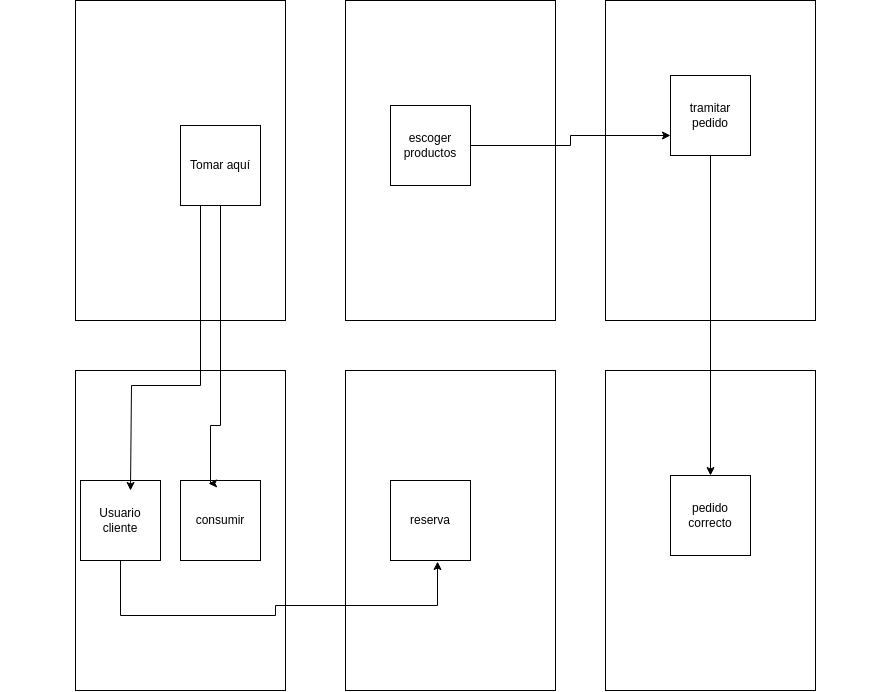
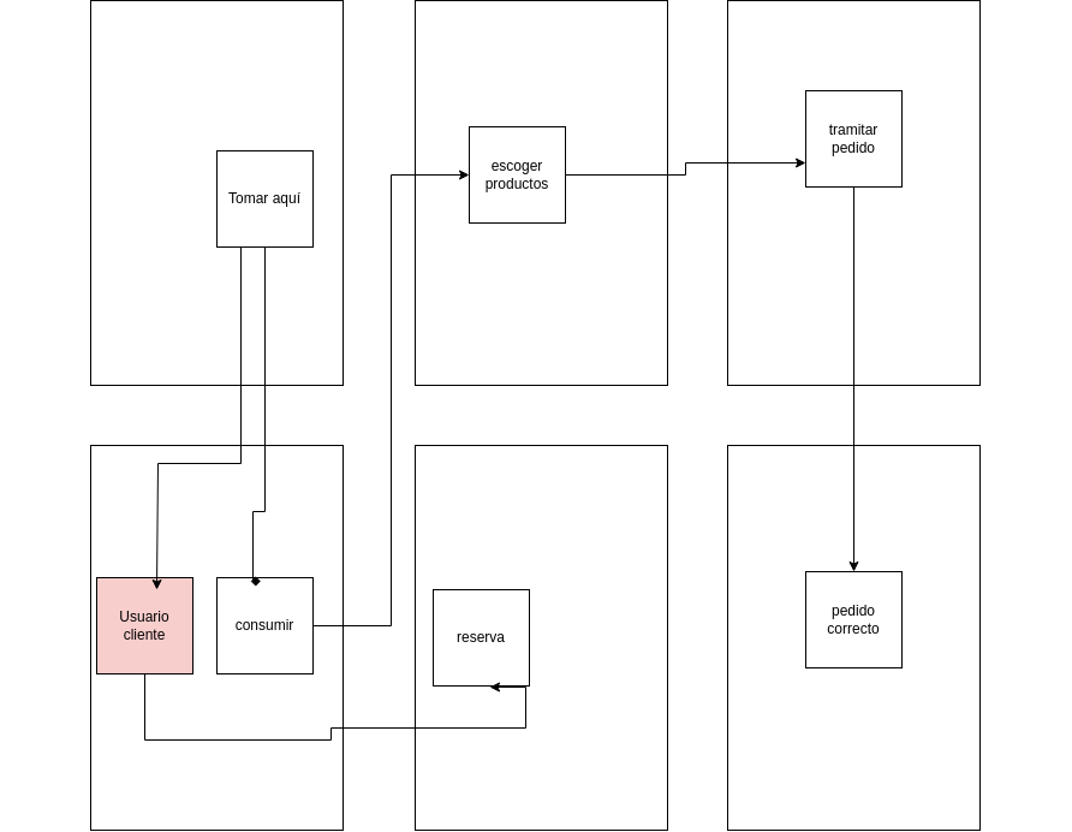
  <mxCell id="0" />
  <mxCell id="1" parent="0" />
  <mxCell id="2" value="" style="rounded=0;whiteSpace=wrap;html=1;rotation=90;" parent="1" vertex="1"><mxGeometry x="20" y="20" width="320" height="210" as="geometry" /></mxCell>
  <mxCell id="3" value="" style="rounded=0;whiteSpace=wrap;html=1;rotation=90;" parent="1" vertex="1"><mxGeometry x="290" y="20" width="320" height="210" as="geometry" /></mxCell>
  <mxCell id="4" value="" style="rounded=0;whiteSpace=wrap;html=1;rotation=90;" parent="1" vertex="1"><mxGeometry x="20" y="390" width="320" height="210" as="geometry" /></mxCell>
  <mxCell id="5" value="" style="rounded=0;whiteSpace=wrap;html=1;rotation=90;" parent="1" vertex="1"><mxGeometry x="290" y="390" width="320" height="210" as="geometry" /></mxCell>
  <mxCell id="6" value="" style="rounded=0;whiteSpace=wrap;html=1;rotation=90;" parent="1" vertex="1"><mxGeometry x="550" y="20" width="320" height="210" as="geometry" /></mxCell>
  <mxCell id="7" value="" style="rounded=0;whiteSpace=wrap;html=1;rotation=90;" parent="1" vertex="1"><mxGeometry x="550" y="390" width="320" height="210" as="geometry" /></mxCell>
  <mxCell id="8" value="Tomar aquí" style="whiteSpace=wrap;html=1;aspect=fixed;" parent="1" vertex="1"><mxGeometry x="180" y="90" width="80" height="80" as="geometry" /></mxCell>
- <mxCell id="9" value="Usuario cliente" style="whiteSpace=wrap;html=1;aspect=fixed;" parent="1" vertex="1"><mxGeometry x="80" y="445" width="80" height="80" as="geometry" /></mxCell>
+ <mxCell id="9" value="Usuario cliente" style="whiteSpace=wrap;html=1;aspect=fixed;fillColor=#f8cecc;" parent="1" vertex="1"><mxGeometry x="80" y="445" width="80" height="80" as="geometry" /></mxCell>
+ <mxCell id="10" style="edgeStyle=orthogonalEdgeStyle;rounded=0;orthogonalLoop=1;jettySize=auto;html=1;entryX=0;entryY=0.5;entryDx=0;entryDy=0;" parent="1" source="11" target="14" edge="1"><mxGeometry relative="1" as="geometry" /></mxCell>
  <mxCell id="11" value="consumir" style="whiteSpace=wrap;html=1;aspect=fixed;" parent="1" vertex="1"><mxGeometry x="180" y="445" width="80" height="80" as="geometry" /></mxCell>
- <mxCell id="12" style="edgeStyle=orthogonalEdgeStyle;rounded=0;orthogonalLoop=1;jettySize=auto;html=1;entryX=0.35;entryY=0.038;entryDx=0;entryDy=0;entryPerimeter=0;" parent="1" source="8" target="11" edge="1"><mxGeometry relative="1" as="geometry"><mxPoint x="230" y="180" as="sourcePoint" /><mxPoint x="150" y="455" as="targetPoint" /><Array as="points"><mxPoint x="220" y="390" /><mxPoint x="210" y="390" /><mxPoint x="210" y="448" /></Array></mxGeometry></mxCell>
+ <mxCell id="12" style="edgeStyle=orthogonalEdgeStyle;rounded=0;orthogonalLoop=1;jettySize=auto;html=1;entryX=0.35;entryY=0.038;entryDx=0;entryDy=0;entryPerimeter=0;endArrow=diamond;" parent="1" source="8" target="11" edge="1"><mxGeometry relative="1" as="geometry"><mxPoint x="230" y="180" as="sourcePoint" /><mxPoint x="150" y="455" as="targetPoint" /><Array as="points"><mxPoint x="220" y="390" /><mxPoint x="210" y="390" /><mxPoint x="210" y="448" /></Array></mxGeometry></mxCell>
  <mxCell id="13" style="edgeStyle=orthogonalEdgeStyle;rounded=0;orthogonalLoop=1;jettySize=auto;html=1;entryX=0;entryY=0.75;entryDx=0;entryDy=0;" parent="1" source="14" target="18" edge="1"><mxGeometry relative="1" as="geometry" /></mxCell>
  <mxCell id="14" value="escoger productos" style="whiteSpace=wrap;html=1;aspect=fixed;" parent="1" vertex="1"><mxGeometry x="390" y="70" width="80" height="80" as="geometry" /></mxCell>
- <mxCell id="15" value="reserva" style="whiteSpace=wrap;html=1;aspect=fixed;" parent="1" vertex="1"><mxGeometry x="390" y="445" width="80" height="80" as="geometry" /></mxCell>
+ <mxCell id="15" value="reserva" style="whiteSpace=wrap;html=1;aspect=fixed;" parent="1" vertex="1"><mxGeometry x="360" y="455" width="80" height="80" as="geometry" /></mxCell>
  <mxCell id="16" style="edgeStyle=orthogonalEdgeStyle;rounded=0;orthogonalLoop=1;jettySize=auto;html=1;entryX=0.588;entryY=1.013;entryDx=0;entryDy=0;entryPerimeter=0;" parent="1" source="9" target="15" edge="1"><mxGeometry relative="1" as="geometry"><Array as="points"><mxPoint x="120" y="580" /><mxPoint x="275" y="580" /><mxPoint x="275" y="570" /><mxPoint x="437" y="570" /></Array></mxGeometry></mxCell>
  <mxCell id="17" style="edgeStyle=orthogonalEdgeStyle;rounded=0;orthogonalLoop=1;jettySize=auto;html=1;entryX=0.5;entryY=0;entryDx=0;entryDy=0;" parent="1" source="18" target="19" edge="1"><mxGeometry relative="1" as="geometry" /></mxCell>
  <mxCell id="18" value="tramitar pedido" style="whiteSpace=wrap;html=1;aspect=fixed;" parent="1" vertex="1"><mxGeometry x="670" y="40" width="80" height="80" as="geometry" /></mxCell>
  <mxCell id="19" value="pedido correcto" style="whiteSpace=wrap;html=1;aspect=fixed;" parent="1" vertex="1"><mxGeometry x="670" y="440" width="80" height="80" as="geometry" /></mxCell>
  <mxCell id="20" style="edgeStyle=orthogonalEdgeStyle;rounded=0;orthogonalLoop=1;jettySize=auto;html=1;exitX=0.25;exitY=1;exitDx=0;exitDy=0;" parent="1" source="8" edge="1"><mxGeometry relative="1" as="geometry"><mxPoint x="130" y="180" as="sourcePoint" /><mxPoint x="130" y="455" as="targetPoint" /><Array as="points"><mxPoint x="200" y="350" /><mxPoint x="131" y="350" /></Array></mxGeometry></mxCell>
